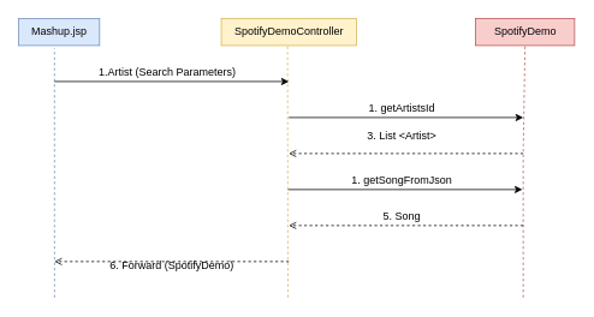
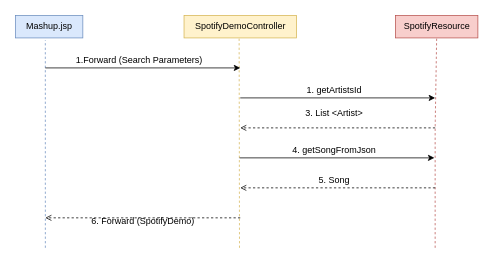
  <mxCell id="0" />
  <mxCell id="1" parent="0" />
  <mxCell id="2" value="Mashup.jsp" style="text;html=1;align=center;verticalAlign=middle;resizable=0;points=[];autosize=1;fillColor=#dae8fc;strokeColor=#6c8ebf;spacing=4;" vertex="1" parent="1"><mxGeometry x="20" y="20" width="90" height="30" as="geometry" /></mxCell>
  <mxCell id="3" value="SpotifyDemoController" style="text;html=1;align=center;verticalAlign=middle;resizable=0;points=[];autosize=1;labelBackgroundColor=none;fillColor=#fff2cc;strokeColor=#d6b656;spacing=3;spacingBottom=0;spacingLeft=0;" vertex="1" parent="1"><mxGeometry x="245" y="20" width="150" height="30" as="geometry" /></mxCell>
- <mxCell id="4" value="SpotifyDemo" style="text;html=1;align=center;verticalAlign=middle;resizable=0;points=[];autosize=1;fillColor=#f8cecc;strokeColor=#b85450;spacing=3;" vertex="1" parent="1"><mxGeometry x="527" y="20" width="110" height="30" as="geometry" /></mxCell>
+ <mxCell id="4" value="SpotifyResource" style="text;html=1;align=center;verticalAlign=middle;resizable=0;points=[];autosize=1;fillColor=#f8cecc;strokeColor=#b85450;spacing=3;" vertex="1" parent="1"><mxGeometry x="527" y="20" width="110" height="30" as="geometry" /></mxCell>
  <mxCell id="5" value="" style="endArrow=none;dashed=1;html=1;entryX=0.444;entryY=1.105;entryDx=0;entryDy=0;entryPerimeter=0;fillColor=#dae8fc;strokeColor=#6c8ebf;" edge="1" parent="1" target="2"><mxGeometry width="50" height="50" relative="1" as="geometry"><mxPoint x="60" y="330" as="sourcePoint" /><mxPoint x="340" y="240" as="targetPoint" /></mxGeometry></mxCell>
  <mxCell id="6" value="" style="endArrow=none;dashed=1;html=1;entryX=0.49;entryY=1.01;entryDx=0;entryDy=0;entryPerimeter=0;fillColor=#fff2cc;strokeColor=#d6b656;" edge="1" parent="1" target="3"><mxGeometry width="50" height="50" relative="1" as="geometry"><mxPoint x="319" y="330" as="sourcePoint" /><mxPoint x="340" y="240" as="targetPoint" /></mxGeometry></mxCell>
  <mxCell id="7" value="" style="endArrow=none;dashed=1;html=1;entryX=0.5;entryY=1.01;entryDx=0;entryDy=0;entryPerimeter=0;fillColor=#f8cecc;strokeColor=#b85450;" edge="1" parent="1" target="4"><mxGeometry width="50" height="50" relative="1" as="geometry"><mxPoint x="580" y="330" as="sourcePoint" /><mxPoint x="340" y="240" as="targetPoint" /><Array as="points"><mxPoint x="580" y="170" /></Array></mxGeometry></mxCell>
  <mxCell id="8" value="" style="endArrow=classic;html=1;" edge="1" parent="1"><mxGeometry width="50" height="50" relative="1" as="geometry"><mxPoint x="60" y="90" as="sourcePoint" /><mxPoint x="320" y="90" as="targetPoint" /></mxGeometry></mxCell>
  <mxCell id="9" value="" style="endArrow=classic;html=1;" edge="1" parent="1"><mxGeometry width="50" height="50" relative="1" as="geometry"><mxPoint x="320" y="130" as="sourcePoint" /><mxPoint x="580" y="130" as="targetPoint" /></mxGeometry></mxCell>
  <mxCell id="10" value="" style="endArrow=classic;html=1;" edge="1" parent="1"><mxGeometry width="50" height="50" relative="1" as="geometry"><mxPoint x="319" y="210" as="sourcePoint" /><mxPoint x="579" y="210" as="targetPoint" /></mxGeometry></mxCell>
  <mxCell id="11" value="" style="endArrow=open;html=1;dashed=1;endFill=0;" edge="1" parent="1"><mxGeometry width="50" height="50" relative="1" as="geometry"><mxPoint x="580" y="170" as="sourcePoint" /><mxPoint x="320" y="170" as="targetPoint" /></mxGeometry></mxCell>
  <mxCell id="12" value="" style="endArrow=open;html=1;dashed=1;endFill=0;" edge="1" parent="1"><mxGeometry width="50" height="50" relative="1" as="geometry"><mxPoint x="580" y="250" as="sourcePoint" /><mxPoint x="320" y="250" as="targetPoint" /></mxGeometry></mxCell>
  <mxCell id="13" value="" style="endArrow=open;html=1;dashed=1;endFill=0;" edge="1" parent="1"><mxGeometry width="50" height="50" relative="1" as="geometry"><mxPoint x="320" y="290" as="sourcePoint" /><mxPoint x="60" y="290" as="targetPoint" /></mxGeometry></mxCell>
- <mxCell id="14" value="1.Artist (Search Parameters)" style="text;html=1;align=center;verticalAlign=middle;resizable=0;points=[];autosize=1;" vertex="1" parent="1"><mxGeometry x="90" y="70" width="190" height="20" as="geometry" /></mxCell>
+ <mxCell id="14" value="1.Forward (Search Parameters)" style="text;html=1;align=center;verticalAlign=middle;resizable=0;points=[];autosize=1;" vertex="1" parent="1"><mxGeometry x="90" y="70" width="190" height="20" as="geometry" /></mxCell>
  <mxCell id="15" value="6. Forward (SpotifyDemo)" style="text;html=1;align=center;verticalAlign=middle;resizable=0;points=[];autosize=1;" vertex="1" parent="1"><mxGeometry x="115" y="285" width="150" height="20" as="geometry" /></mxCell>
  <mxCell id="16" value="1. getArtistsId" style="text;html=1;align=center;verticalAlign=middle;resizable=0;points=[];autosize=1;" vertex="1" parent="1"><mxGeometry x="400" y="110" width="90" height="20" as="geometry" /></mxCell>
  <mxCell id="17" value="3. List &amp;lt;Artist&amp;gt;" style="text;html=1;align=center;verticalAlign=middle;resizable=0;points=[];autosize=1;" vertex="1" parent="1"><mxGeometry x="400" y="140" width="90" height="20" as="geometry" /></mxCell>
- <mxCell id="18" value="1. getSongFromJson" style="text;html=1;align=center;verticalAlign=middle;resizable=0;points=[];autosize=1;" vertex="1" parent="1"><mxGeometry x="380" y="190" width="130" height="20" as="geometry" /></mxCell>
+ <mxCell id="18" value="4. getSongFromJson" style="text;html=1;align=center;verticalAlign=middle;resizable=0;points=[];autosize=1;" vertex="1" parent="1"><mxGeometry x="380" y="190" width="130" height="20" as="geometry" /></mxCell>
  <mxCell id="19" value="5. Song" style="text;html=1;align=center;verticalAlign=middle;resizable=0;points=[];autosize=1;" vertex="1" parent="1"><mxGeometry x="415" y="230" width="60" height="20" as="geometry" /></mxCell>
